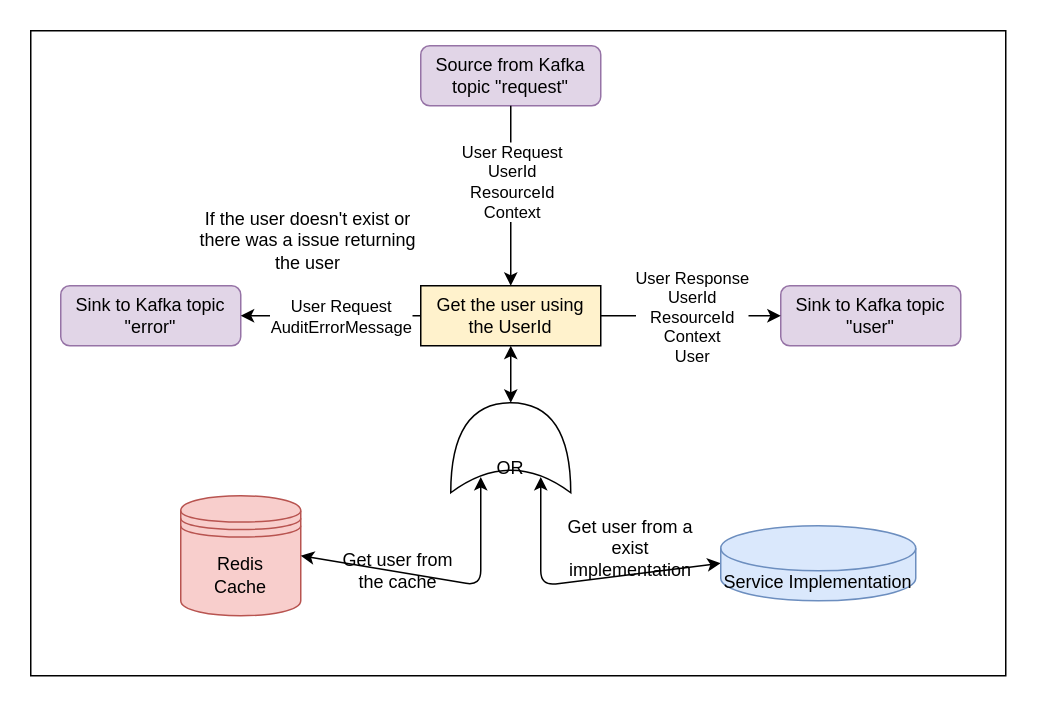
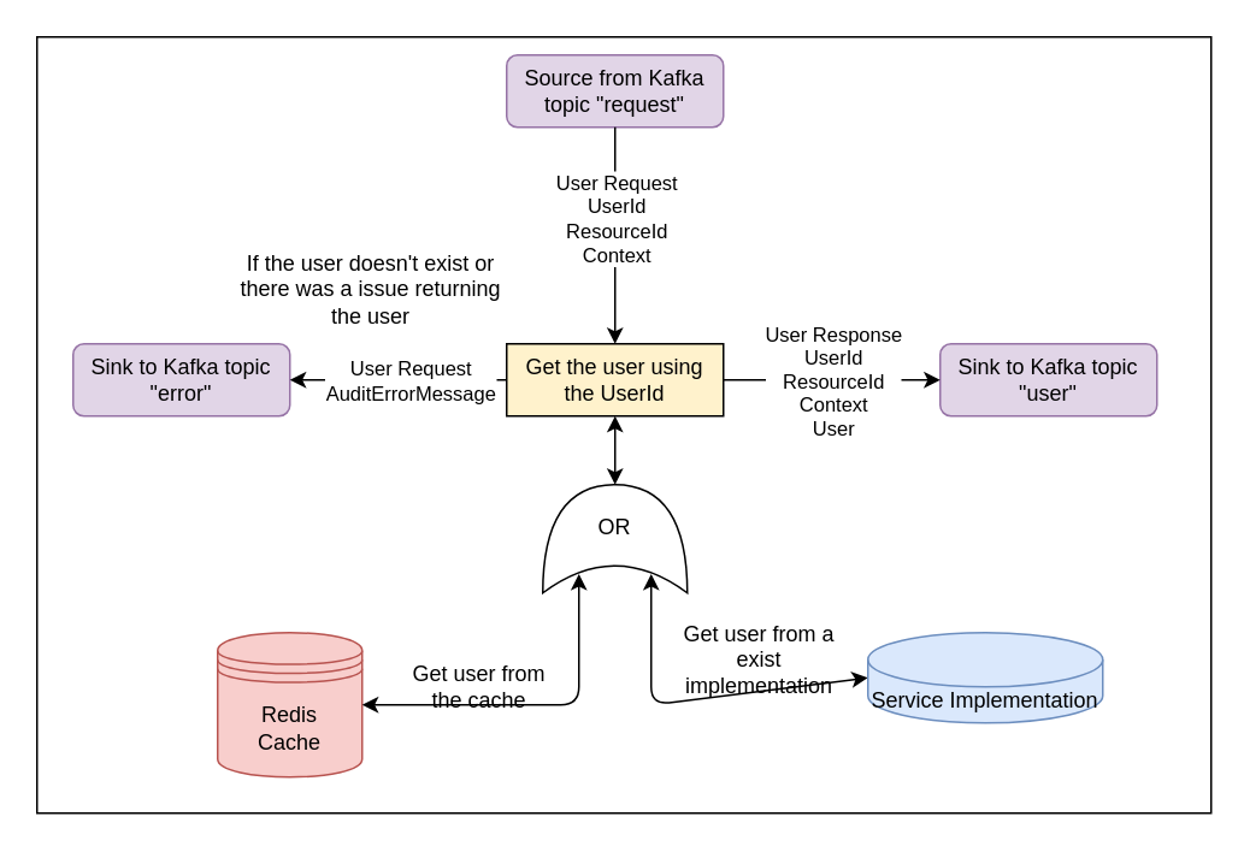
  <mxCell id="0" />
  <mxCell id="1" parent="0" />
  <mxCell id="2" value="" style="rounded=0;whiteSpace=wrap;html=1;" parent="1" vertex="1"><mxGeometry x="20" y="20" width="650" height="430" as="geometry" /></mxCell>
  <mxCell id="3" value="&lt;span&gt;Source from Kafka topic &quot;request&quot;&lt;/span&gt;" style="rounded=1;whiteSpace=wrap;html=1;fillColor=#e1d5e7;strokeColor=#9673a6;" parent="1" vertex="1"><mxGeometry x="280" y="30" width="120" height="40" as="geometry" /></mxCell>
  <mxCell id="4" value="&lt;span&gt;Sink to Kafka topic &quot;user&quot;&lt;/span&gt;" style="rounded=1;whiteSpace=wrap;html=1;fillColor=#e1d5e7;strokeColor=#9673a6;" parent="1" vertex="1"><mxGeometry x="520" y="190" width="120" height="40" as="geometry" /></mxCell>
  <mxCell id="5" value="Sink to Kafka topic &quot;error&quot;" style="rounded=1;whiteSpace=wrap;html=1;fillColor=#e1d5e7;strokeColor=#9673a6;" parent="1" vertex="1"><mxGeometry x="40" y="190" width="120" height="40" as="geometry" /></mxCell>
  <mxCell id="6" value="Get the user using the UserId" style="rounded=0;whiteSpace=wrap;html=1;fillColor=#fff2cc;" parent="1" vertex="1"><mxGeometry x="280" y="190" width="120" height="40" as="geometry" /></mxCell>
  <mxCell id="7" value="" style="endArrow=classic;html=1;exitX=0.5;exitY=1;exitDx=0;exitDy=0;" parent="1" source="3" target="6" edge="1"><mxGeometry width="50" height="50" relative="1" as="geometry"><mxPoint x="190" y="290" as="sourcePoint" /><mxPoint x="240" y="240" as="targetPoint" /></mxGeometry></mxCell>
  <mxCell id="8" value="User Request&lt;br&gt;UserId&lt;br&gt;ResourceId&lt;br&gt;Context" style="edgeLabel;html=1;align=center;verticalAlign=middle;resizable=0;points=[];" parent="7" vertex="1" connectable="0"><mxGeometry x="0.04" relative="1" as="geometry"><mxPoint y="-12" as="offset" /></mxGeometry></mxCell>
  <mxCell id="9" value="" style="endArrow=classic;html=1;exitX=1;exitY=0.5;exitDx=0;exitDy=0;entryX=0;entryY=0.5;entryDx=0;entryDy=0;" parent="1" source="6" target="4" edge="1"><mxGeometry width="50" height="50" relative="1" as="geometry"><mxPoint x="270" y="250" as="sourcePoint" /><mxPoint x="500" y="210" as="targetPoint" /></mxGeometry></mxCell>
  <mxCell id="10" value="User Response&lt;br&gt;UserId&lt;br&gt;ResourceId&lt;br&gt;Context&lt;br&gt;User" style="edgeLabel;html=1;align=center;verticalAlign=middle;resizable=0;points=[];" parent="9" vertex="1" connectable="0"><mxGeometry x="0.183" y="1" relative="1" as="geometry"><mxPoint x="-11" y="1" as="offset" /></mxGeometry></mxCell>
  <mxCell id="11" value="" style="endArrow=classic;html=1;entryX=1;entryY=0.5;entryDx=0;entryDy=0;exitX=0;exitY=0.5;exitDx=0;exitDy=0;" parent="1" source="6" target="5" edge="1"><mxGeometry width="50" height="50" relative="1" as="geometry"><mxPoint x="440" y="209.5" as="sourcePoint" /><mxPoint x="320" y="209.5" as="targetPoint" /></mxGeometry></mxCell>
  <mxCell id="12" value="User Request&lt;br&gt;AuditErrorMessage&lt;br&gt;" style="edgeLabel;html=1;align=center;verticalAlign=middle;resizable=0;points=[];" parent="11" vertex="1" connectable="0"><mxGeometry x="0.1" y="-1" relative="1" as="geometry"><mxPoint x="12" y="1" as="offset" /></mxGeometry></mxCell>
  <mxCell id="13" value="" style="endArrow=classic;startArrow=classic;html=1;entryX=0.175;entryY=0.75;entryDx=0;entryDy=0;entryPerimeter=0;exitX=0;exitY=0.5;exitDx=0;exitDy=0;exitPerimeter=0;" parent="1" source="17" target="18" edge="1"><mxGeometry width="50" height="50" relative="1" as="geometry"><mxPoint x="560" y="310" as="sourcePoint" /><mxPoint x="410" y="310" as="targetPoint" /><Array as="points"><mxPoint x="360" y="390" /></Array></mxGeometry></mxCell>
- <mxCell id="14" value="&lt;div&gt;&lt;span&gt;Redis&lt;/span&gt;&lt;/div&gt;&lt;div&gt;&lt;span&gt;Cache&lt;/span&gt;&lt;/div&gt;" style="shape=datastore;whiteSpace=wrap;html=1;labelBackgroundColor=none;fillColor=#f8cecc;strokeColor=#b85450;" parent="1" vertex="1"><mxGeometry x="120" y="330" width="80" height="80" as="geometry" /></mxCell>
+ <mxCell id="14" value="&lt;div&gt;&lt;span&gt;Redis&lt;/span&gt;&lt;/div&gt;&lt;div&gt;&lt;span&gt;Cache&lt;/span&gt;&lt;/div&gt;" style="shape=datastore;whiteSpace=wrap;html=1;labelBackgroundColor=none;fillColor=#f8cecc;strokeColor=#b85450;" parent="1" vertex="1"><mxGeometry x="120" y="350" width="80" height="80" as="geometry" /></mxCell>
  <mxCell id="15" value="Get user from the cache" style="text;html=1;strokeColor=none;fillColor=none;align=center;verticalAlign=middle;whiteSpace=wrap;rounded=0;" parent="1" vertex="1"><mxGeometry x="220" y="365" width="90" height="30" as="geometry" /></mxCell>
  <mxCell id="16" value="Get user from a exist implementation" style="text;html=1;strokeColor=none;fillColor=none;align=center;verticalAlign=middle;whiteSpace=wrap;rounded=0;" parent="1" vertex="1"><mxGeometry x="370" y="350" width="100" height="30" as="geometry" /></mxCell>
  <mxCell id="17" value="Service Implementation" style="shape=cylinder3;whiteSpace=wrap;html=1;boundedLbl=1;backgroundOutline=1;size=15;fillColor=#dae8fc;strokeColor=#6c8ebf;" parent="1" vertex="1"><mxGeometry x="480" y="350" width="130" height="50" as="geometry" /></mxCell>
  <mxCell id="18" value="" style="shape=xor;whiteSpace=wrap;html=1;rotation=-90;" parent="1" vertex="1"><mxGeometry x="310" y="258" width="60" height="80" as="geometry" /></mxCell>
  <mxCell id="19" value="" style="endArrow=classic;startArrow=classic;html=1;entryX=0.175;entryY=0.25;entryDx=0;entryDy=0;entryPerimeter=0;exitX=1;exitY=0.5;exitDx=0;exitDy=0;" parent="1" source="14" target="18" edge="1"><mxGeometry width="50" height="50" relative="1" as="geometry"><mxPoint x="270" y="420" as="sourcePoint" /><mxPoint x="320" y="370" as="targetPoint" /><Array as="points"><mxPoint x="320" y="390" /></Array></mxGeometry></mxCell>
  <mxCell id="20" value="" style="endArrow=classic;startArrow=classic;html=1;entryX=0.5;entryY=1;entryDx=0;entryDy=0;" parent="1" source="18" target="6" edge="1"><mxGeometry width="50" height="50" relative="1" as="geometry"><mxPoint x="270" y="420" as="sourcePoint" /><mxPoint x="320" y="370" as="targetPoint" /></mxGeometry></mxCell>
- <mxCell id="21" value="OR" style="text;html=1;strokeColor=none;fillColor=none;align=center;verticalAlign=middle;whiteSpace=wrap;rounded=0;" parent="1" vertex="1"><mxGeometry x="320" y="302" width="40" height="20" as="geometry" /></mxCell>
+ <mxCell id="21" value="OR" style="text;html=1;strokeColor=none;fillColor=none;align=center;verticalAlign=middle;whiteSpace=wrap;rounded=0;" parent="1" vertex="1"><mxGeometry x="320" y="282" width="40" height="20" as="geometry" /></mxCell>
  <mxCell id="22" value="If the user doesn't exist or there was a issue returning the user" style="text;html=1;strokeColor=none;fillColor=none;align=center;verticalAlign=middle;whiteSpace=wrap;rounded=0;" parent="1" vertex="1"><mxGeometry x="130" y="130" width="150" height="60" as="geometry" /></mxCell>
